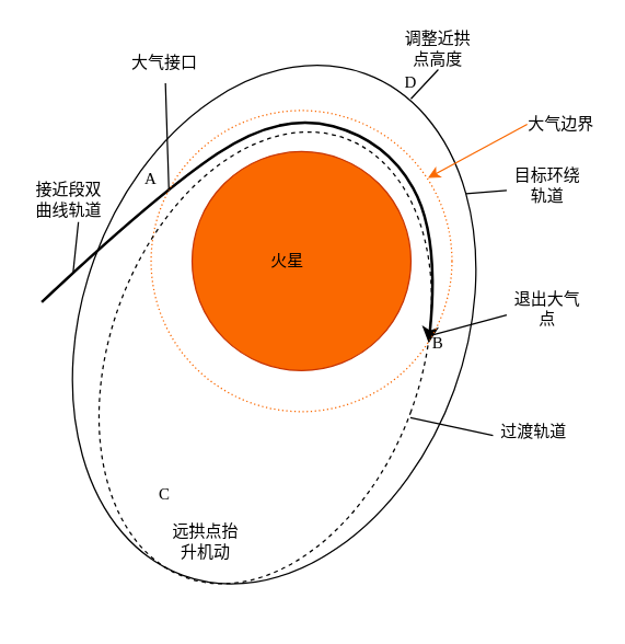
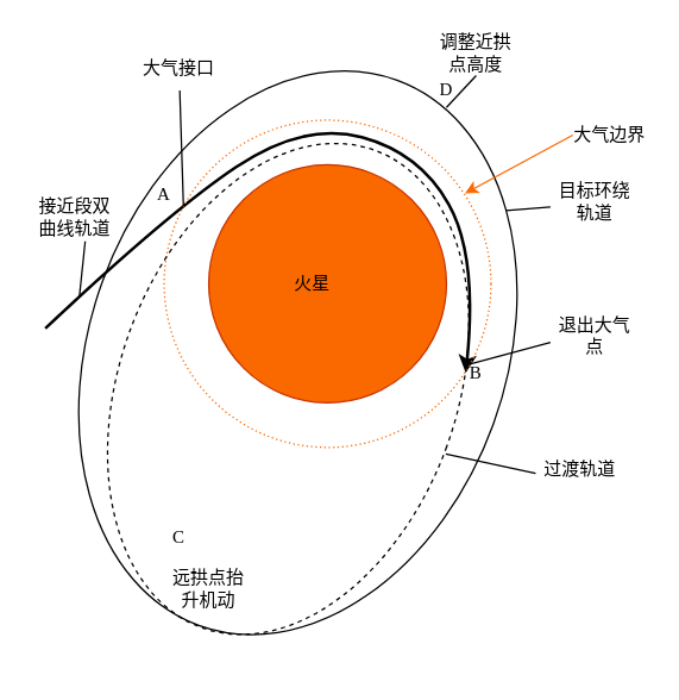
  <mxCell id="0" />
  <mxCell id="1" parent="0" />
  <mxCell id="2" value="" style="ellipse;whiteSpace=wrap;html=1;aspect=fixed;fillColor=#fa6800;fontColor=#000000;strokeColor=#C73500;" parent="1" vertex="1"><mxGeometry x="140" y="110" width="160" height="160" as="geometry" /></mxCell>
  <mxCell id="3" value="" style="endArrow=classic;html=1;curved=1;strokeWidth=2;" parent="1" edge="1"><mxGeometry width="50" height="50" relative="1" as="geometry"><mxPoint x="30" y="220" as="sourcePoint" /><mxPoint x="313" y="250" as="targetPoint" /><Array as="points"><mxPoint x="113" y="142" /><mxPoint x="204" y="81" /><mxPoint x="282" y="102" /><mxPoint x="321" y="171" /></Array></mxGeometry></mxCell>
  <mxCell id="4" value="" style="ellipse;whiteSpace=wrap;html=1;aspect=fixed;fillColor=none;dashed=1;dashPattern=1 2;strokeWidth=1;strokeColor=#FA6800;" parent="1" vertex="1"><mxGeometry x="110" y="80" width="220" height="220" as="geometry" /></mxCell>
  <mxCell id="5" value="" style="ellipse;whiteSpace=wrap;html=1;fillColor=none;rotation=20;" parent="1" vertex="1"><mxGeometry x="60" y="41.41" width="280" height="390" as="geometry" /></mxCell>
  <mxCell id="6" value="" style="ellipse;whiteSpace=wrap;html=1;fillColor=none;rotation=20;dashed=1;" parent="1" vertex="1"><mxGeometry x="80" y="90" width="226.98" height="341.41" as="geometry" /></mxCell>
  <mxCell id="7" value="&lt;font style=&quot;font-size: 12px&quot; face=&quot;SimSun&quot; color=&quot;#000000&quot;&gt;火星&lt;/font&gt;" style="text;html=1;strokeColor=none;fillColor=none;align=center;verticalAlign=middle;whiteSpace=wrap;rounded=0;dashed=1;" parent="1" vertex="1"><mxGeometry x="180" y="175" width="60" height="30" as="geometry" /></mxCell>
  <mxCell id="8" style="edgeStyle=none;html=1;fontSize=12;fontColor=#FFFFFF;strokeWidth=1;rounded=0;endArrow=none;endFill=0;exitX=0.614;exitY=1.049;exitDx=0;exitDy=0;exitPerimeter=0;" parent="1" edge="1" source="15"><mxGeometry relative="1" as="geometry"><mxPoint x="53" y="198" as="targetPoint" /><mxPoint x="82.727" y="30" as="sourcePoint" /></mxGeometry></mxCell>
  <mxCell id="9" style="edgeStyle=none;rounded=0;html=1;fontSize=12;fontColor=#FFFFFF;endArrow=none;endFill=0;strokeWidth=1;" parent="1" edge="1" source="16"><mxGeometry relative="1" as="geometry"><mxPoint x="123" y="138" as="targetPoint" /><mxPoint x="203.995" y="41.41" as="sourcePoint" /></mxGeometry></mxCell>
  <mxCell id="10" style="edgeStyle=none;rounded=0;html=1;entryX=0.978;entryY=0.333;entryDx=0;entryDy=0;entryPerimeter=0;fontSize=12;fontColor=#FFFFFF;endArrow=none;endFill=0;strokeWidth=1;" parent="1" target="6" edge="1"><mxGeometry relative="1" as="geometry"><mxPoint x="370" y="229.419" as="sourcePoint" /></mxGeometry></mxCell>
  <mxCell id="11" value="" style="endArrow=none;html=1;rounded=0;fontSize=12;fontColor=#FFFFFF;strokeWidth=1;endFill=0;" parent="1" edge="1"><mxGeometry width="50" height="50" relative="1" as="geometry"><mxPoint x="300" y="71.41" as="sourcePoint" /><mxPoint x="320" y="50" as="targetPoint" /></mxGeometry></mxCell>
  <mxCell id="12" style="edgeStyle=none;rounded=0;html=1;entryX=1.005;entryY=0.514;entryDx=0;entryDy=0;entryPerimeter=0;fontSize=12;fontColor=#FFFFFF;endArrow=none;endFill=0;strokeWidth=1;" parent="1" target="6" edge="1"><mxGeometry relative="1" as="geometry"><mxPoint x="360" y="317.445" as="sourcePoint" /></mxGeometry></mxCell>
  <mxCell id="13" style="edgeStyle=none;html=1;strokeColor=#FA6800;exitX=0;exitY=0.5;exitDx=0;exitDy=0;" parent="1" edge="1" source="18"><mxGeometry relative="1" as="geometry"><mxPoint x="312.429" y="129.286" as="targetPoint" /><mxPoint x="370" y="30" as="sourcePoint" /></mxGeometry></mxCell>
  <mxCell id="14" style="edgeStyle=none;html=1;entryX=1;entryY=0;entryDx=0;entryDy=0;endArrow=none;endFill=0;" parent="1" target="5" edge="1"><mxGeometry relative="1" as="geometry"><mxPoint x="370" y="138.314" as="sourcePoint" /></mxGeometry></mxCell>
  <mxCell id="15" value="&lt;font face=&quot;simsun&quot;&gt;接近段双曲线轨道&lt;/font&gt;" style="text;html=1;strokeColor=none;fillColor=none;align=center;verticalAlign=middle;whiteSpace=wrap;rounded=0;" parent="1" vertex="1"><mxGeometry x="20" y="130" width="60" height="30" as="geometry" /></mxCell>
  <mxCell id="16" value="&lt;font face=&quot;simsun&quot;&gt;大气接口&lt;/font&gt;" style="text;html=1;strokeColor=none;fillColor=none;align=center;verticalAlign=middle;whiteSpace=wrap;rounded=0;" parent="1" vertex="1"><mxGeometry x="90" y="30" width="60" height="30" as="geometry" /></mxCell>
  <mxCell id="17" value="&lt;span style=&quot;font-family: simsun;&quot;&gt;调整近拱点高度&lt;/span&gt;" style="text;html=1;strokeColor=none;fillColor=none;align=center;verticalAlign=middle;whiteSpace=wrap;rounded=0;" parent="1" vertex="1"><mxGeometry x="290" y="20" width="60" height="30" as="geometry" /></mxCell>
  <mxCell id="18" value="&lt;font face=&quot;simsun&quot;&gt;大气边界&lt;/font&gt;" style="text;html=1;strokeColor=none;fillColor=none;align=center;verticalAlign=middle;whiteSpace=wrap;rounded=0;" parent="1" vertex="1"><mxGeometry x="385" y="75" width="50" height="30" as="geometry" /></mxCell>
  <mxCell id="19" value="&lt;font face=&quot;simsun&quot;&gt;目标环绕轨道&lt;/font&gt;" style="text;html=1;strokeColor=none;fillColor=none;align=center;verticalAlign=middle;whiteSpace=wrap;rounded=0;" parent="1" vertex="1"><mxGeometry x="370" y="120" width="60" height="30" as="geometry" /></mxCell>
  <mxCell id="20" value="&lt;font face=&quot;simsun&quot;&gt;退出大气点&lt;/font&gt;" style="text;html=1;strokeColor=none;fillColor=none;align=center;verticalAlign=middle;whiteSpace=wrap;rounded=0;" parent="1" vertex="1"><mxGeometry x="370" y="210" width="60" height="30" as="geometry" /></mxCell>
  <mxCell id="21" value="&lt;font face=&quot;simsun&quot;&gt;过渡轨道&lt;/font&gt;" style="text;html=1;strokeColor=none;fillColor=none;align=center;verticalAlign=middle;whiteSpace=wrap;rounded=0;" parent="1" vertex="1"><mxGeometry x="360" y="300" width="60" height="30" as="geometry" /></mxCell>
- <mxCell id="22" value="&lt;font face=&quot;simsun&quot;&gt;远拱点抬升机动&lt;/font&gt;" style="text;html=1;strokeColor=none;fillColor=none;align=center;verticalAlign=middle;whiteSpace=wrap;rounded=0;" parent="1" vertex="1"><mxGeometry x="120" y="380" width="60" height="30" as="geometry" /></mxCell>
+ <mxCell id="22" value="&lt;font face=&quot;simsun&quot;&gt;远拱点抬升机动&lt;/font&gt;" style="text;html=1;strokeColor=none;fillColor=none;align=center;verticalAlign=middle;whiteSpace=wrap;rounded=0;" parent="1" vertex="1"><mxGeometry x="110" y="380" width="60" height="30" as="geometry" /></mxCell>
  <mxCell id="23" value="&lt;font face=&quot;simsun&quot;&gt;B&lt;/font&gt;" style="text;html=1;strokeColor=none;fillColor=none;align=center;verticalAlign=middle;whiteSpace=wrap;rounded=0;" parent="1" vertex="1"><mxGeometry x="300" y="240" width="40" height="20" as="geometry" /></mxCell>
  <mxCell id="24" value="&lt;font face=&quot;simsun&quot;&gt;A&lt;/font&gt;" style="text;html=1;strokeColor=none;fillColor=none;align=center;verticalAlign=middle;whiteSpace=wrap;rounded=0;" parent="1" vertex="1"><mxGeometry x="90" y="120" width="40" height="20" as="geometry" /></mxCell>
  <mxCell id="25" value="&lt;font face=&quot;simsun&quot;&gt;D&lt;/font&gt;" style="text;html=1;strokeColor=none;fillColor=none;align=center;verticalAlign=middle;whiteSpace=wrap;rounded=0;" parent="1" vertex="1"><mxGeometry x="280" y="50" width="40" height="20" as="geometry" /></mxCell>
  <mxCell id="26" value="&lt;font face=&quot;simsun&quot;&gt;C&lt;/font&gt;" style="text;html=1;strokeColor=none;fillColor=none;align=center;verticalAlign=middle;whiteSpace=wrap;rounded=0;" parent="1" vertex="1"><mxGeometry x="100" y="351.41" width="40" height="20" as="geometry" /></mxCell>
